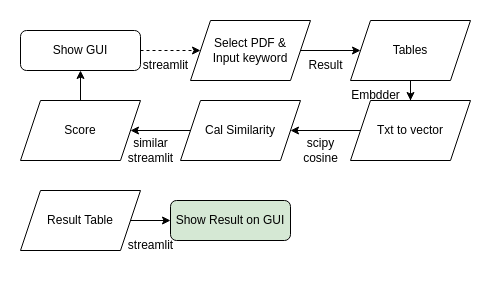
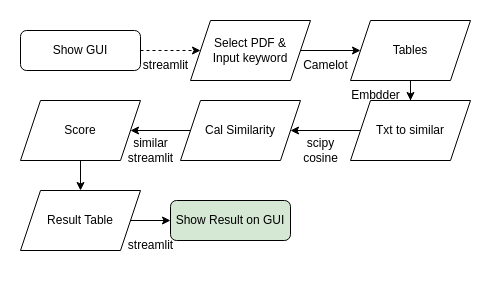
  <mxCell id="0" />
  <mxCell id="1" parent="0" />
  <mxCell id="2" value="" style="edgeStyle=orthogonalEdgeStyle;rounded=0;orthogonalLoop=1;jettySize=auto;html=1;dashed=1;" edge="1" parent="1" source="3" target="5"><mxGeometry relative="1" as="geometry" /></mxCell>
  <mxCell id="3" value="Show GUI" style="rounded=1;whiteSpace=wrap;html=1;fontSize=12;glass=0;strokeWidth=1;shadow=0;" parent="1" vertex="1"><mxGeometry x="20" y="30" width="120" height="40" as="geometry" /></mxCell>
  <mxCell id="4" value="" style="edgeStyle=orthogonalEdgeStyle;rounded=0;orthogonalLoop=1;jettySize=auto;html=1;" edge="1" parent="1" source="5" target="7"><mxGeometry relative="1" as="geometry" /></mxCell>
  <mxCell id="5" value="Select PDF &amp;amp;&lt;br&gt;Input keyword" style="shape=parallelogram;perimeter=parallelogramPerimeter;whiteSpace=wrap;html=1;fixedSize=1;" vertex="1" parent="1"><mxGeometry x="190" y="20" width="120" height="60" as="geometry" /></mxCell>
  <mxCell id="6" value="" style="edgeStyle=orthogonalEdgeStyle;rounded=0;orthogonalLoop=1;jettySize=auto;html=1;" edge="1" parent="1" source="7" target="10"><mxGeometry relative="1" as="geometry" /></mxCell>
  <mxCell id="7" value="Tables" style="shape=parallelogram;perimeter=parallelogramPerimeter;whiteSpace=wrap;html=1;fixedSize=1;" vertex="1" parent="1"><mxGeometry x="350" y="20" width="120" height="60" as="geometry" /></mxCell>
- <mxCell id="8" value="Result" style="text;html=1;align=center;verticalAlign=middle;resizable=0;points=[];autosize=1;strokeColor=none;fillColor=none;" vertex="1" parent="1"><mxGeometry x="290" y="50" width="70" height="30" as="geometry" /></mxCell>
+ <mxCell id="8" value="Camelot" style="text;html=1;align=center;verticalAlign=middle;resizable=0;points=[];autosize=1;strokeColor=none;fillColor=none;" vertex="1" parent="1"><mxGeometry x="290" y="50" width="70" height="30" as="geometry" /></mxCell>
  <mxCell id="9" value="" style="edgeStyle=orthogonalEdgeStyle;rounded=0;orthogonalLoop=1;jettySize=auto;html=1;" edge="1" parent="1" source="10" target="12"><mxGeometry relative="1" as="geometry" /></mxCell>
- <mxCell id="10" value="Txt to vector" style="shape=parallelogram;perimeter=parallelogramPerimeter;whiteSpace=wrap;html=1;fixedSize=1;" vertex="1" parent="1"><mxGeometry x="350" y="100" width="120" height="60" as="geometry" /></mxCell>
+ <mxCell id="10" value="Txt to similar" style="shape=parallelogram;perimeter=parallelogramPerimeter;whiteSpace=wrap;html=1;fixedSize=1;" vertex="1" parent="1"><mxGeometry x="350" y="100" width="120" height="60" as="geometry" /></mxCell>
  <mxCell id="11" value="" style="edgeStyle=orthogonalEdgeStyle;rounded=0;orthogonalLoop=1;jettySize=auto;html=1;" edge="1" parent="1" source="12" target="14"><mxGeometry relative="1" as="geometry" /></mxCell>
  <mxCell id="12" value="Cal Similarity" style="shape=parallelogram;perimeter=parallelogramPerimeter;whiteSpace=wrap;html=1;fixedSize=1;" vertex="1" parent="1"><mxGeometry x="180" y="100" width="120" height="60" as="geometry" /></mxCell>
- <mxCell id="13" value="" style="edgeStyle=orthogonalEdgeStyle;rounded=0;orthogonalLoop=1;jettySize=auto;html=1;" edge="1" parent="1" source="14" target="3"><mxGeometry relative="1" as="geometry" /></mxCell>
+ <mxCell id="13" value="" style="edgeStyle=orthogonalEdgeStyle;rounded=0;orthogonalLoop=1;jettySize=auto;html=1;" edge="1" parent="1" source="14" target="16"><mxGeometry relative="1" as="geometry" /></mxCell>
  <mxCell id="14" value="Score" style="shape=parallelogram;perimeter=parallelogramPerimeter;whiteSpace=wrap;html=1;fixedSize=1;" vertex="1" parent="1"><mxGeometry x="20" y="100" width="120" height="60" as="geometry" /></mxCell>
  <mxCell id="15" value="" style="edgeStyle=orthogonalEdgeStyle;rounded=0;orthogonalLoop=1;jettySize=auto;html=1;" edge="1" parent="1" source="16" target="17"><mxGeometry relative="1" as="geometry" /></mxCell>
  <mxCell id="16" value="Result Table" style="shape=parallelogram;perimeter=parallelogramPerimeter;whiteSpace=wrap;html=1;fixedSize=1;" vertex="1" parent="1"><mxGeometry x="20" y="190" width="120" height="60" as="geometry" /></mxCell>
  <mxCell id="17" value="Show Result on GUI" style="rounded=1;whiteSpace=wrap;html=1;fontSize=12;glass=0;strokeWidth=1;shadow=0;fillColor=#d5e8d4;" vertex="1" parent="1"><mxGeometry x="170" y="200" width="120" height="40" as="geometry" /></mxCell>
  <mxCell id="18" value="Embdder" style="text;html=1;align=center;verticalAlign=middle;resizable=0;points=[];autosize=1;strokeColor=none;fillColor=none;" vertex="1" parent="1"><mxGeometry x="340" y="80" width="70" height="30" as="geometry" /></mxCell>
  <mxCell id="19" value="similar&lt;br&gt;streamlit" style="text;html=1;align=center;verticalAlign=middle;resizable=0;points=[];autosize=1;strokeColor=none;fillColor=none;" vertex="1" parent="1"><mxGeometry x="120" y="130" width="60" height="40" as="geometry" /></mxCell>
  <mxCell id="20" value="streamlit" style="text;html=1;align=center;verticalAlign=middle;resizable=0;points=[];autosize=1;strokeColor=none;fillColor=none;" vertex="1" parent="1"><mxGeometry x="115" y="230" width="70" height="30" as="geometry" /></mxCell>
  <mxCell id="21" value="streamlit" style="text;html=1;align=center;verticalAlign=middle;resizable=0;points=[];autosize=1;strokeColor=none;fillColor=none;" vertex="1" parent="1"><mxGeometry x="130" y="50" width="70" height="30" as="geometry" /></mxCell>
  <mxCell id="22" value="&lt;div&gt;scipy&lt;/div&gt;&lt;div&gt;cosine&lt;/div&gt;" style="text;html=1;align=center;verticalAlign=middle;resizable=0;points=[];autosize=1;strokeColor=none;fillColor=none;" vertex="1" parent="1"><mxGeometry x="290" y="130" width="60" height="40" as="geometry" /></mxCell>
